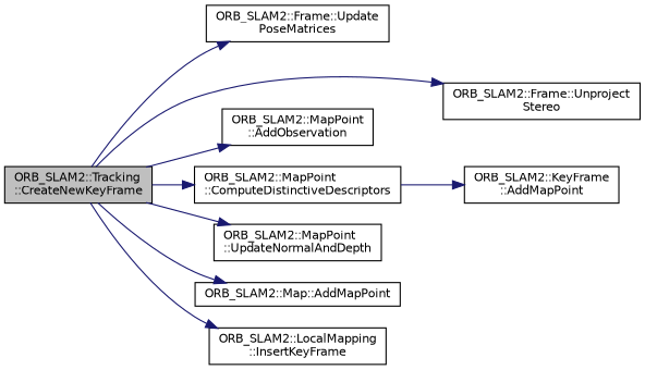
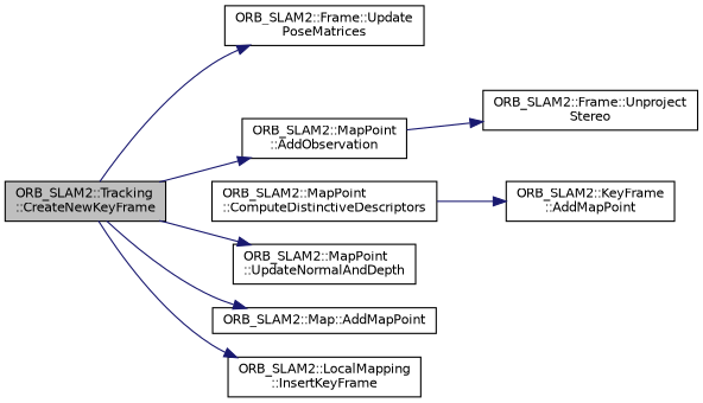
  digraph {
    rankdir=LR
    node [color=black fillcolor=white fontname=Helvetica fontsize=10 shape=record style=filled]
    edge [color=midnightblue fontname=Helvetica fontsize=10 labelfontname=Helvetica labelfontsize=10 style=solid]
    n1 [fillcolor=grey75 fontcolor=black height=0.2 label="ORB_SLAM2::Tracking\l::CreateNewKeyFrame" width=0.4]
    n2 [height=0.2 label="ORB_SLAM2::Frame::Update\lPoseMatrices" width=0.4]
    n3 [height=0.2 label="ORB_SLAM2::Frame::Unproject\lStereo" width=0.4]
    n4 [height=0.2 label="ORB_SLAM2::MapPoint\l::AddObservation" width=0.4]
    n5 [height=0.2 label="ORB_SLAM2::MapPoint\l::ComputeDistinctiveDescriptors" width=0.4]
    n6 [height=0.2 label="ORB_SLAM2::MapPoint\l::UpdateNormalAndDepth" width=0.4]
    n7 [height=0.2 label="ORB_SLAM2::Map::AddMapPoint" width=0.4]
    n8 [height=0.2 label="ORB_SLAM2::LocalMapping\l::InsertKeyFrame" width=0.4]
    n9 [height=0.2 label="ORB_SLAM2::KeyFrame\l::AddMapPoint" width=0.4]
    n1 -> n2
-   n1 -> n3
+   n4 -> n3
    n1 -> n4
-   n1 -> n5
    n1 -> n6
    n1 -> n7
    n1 -> n8
    n5 -> n9
  }
